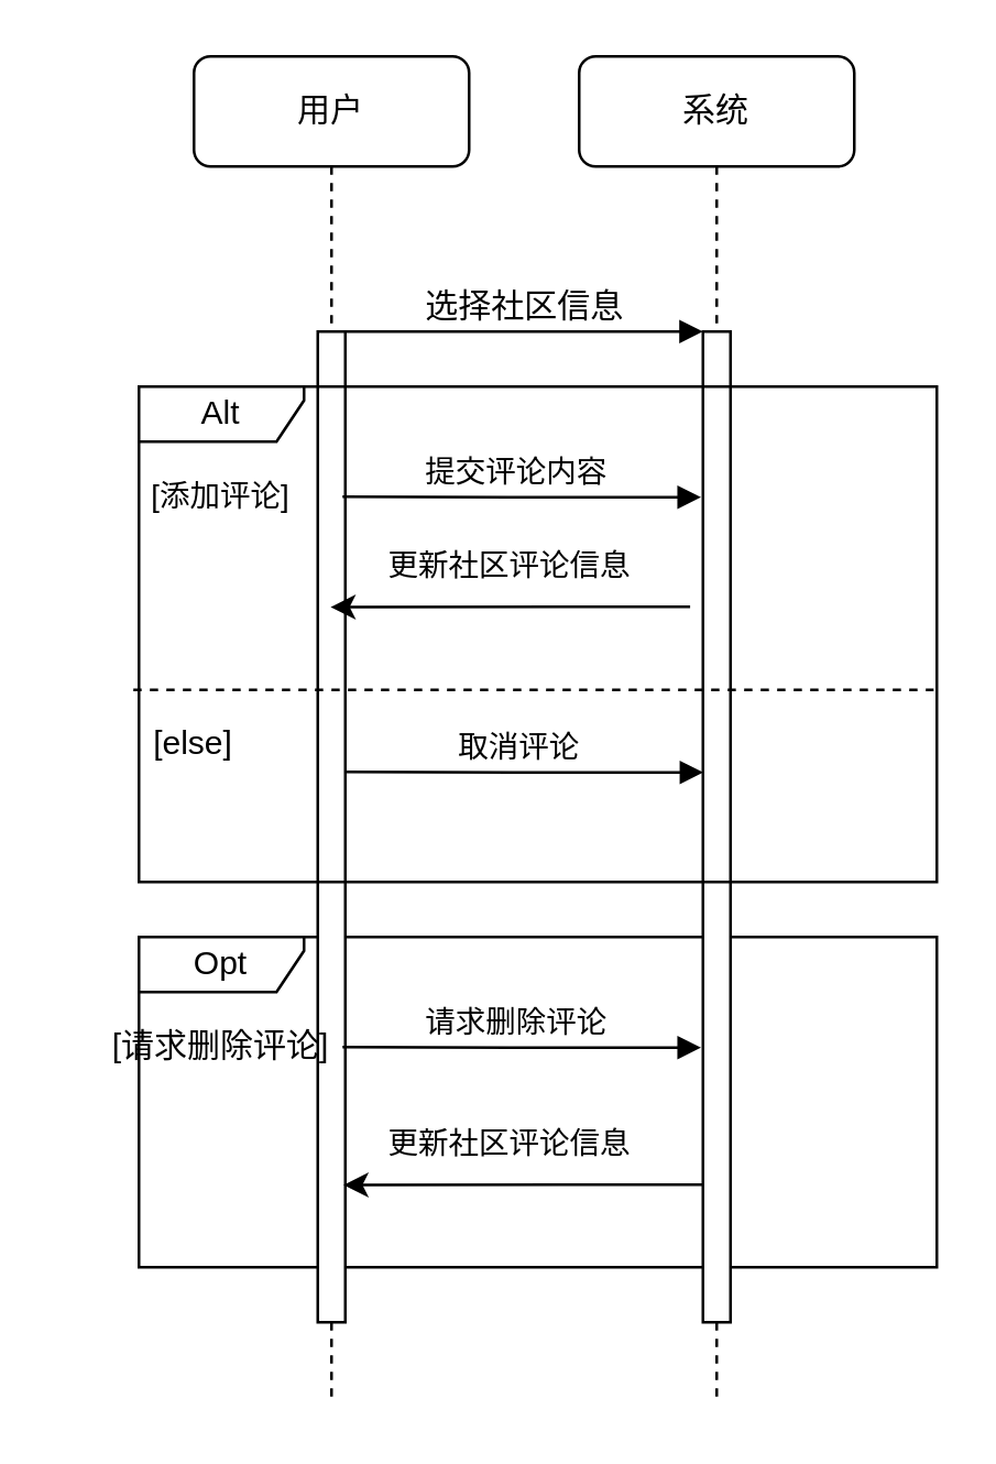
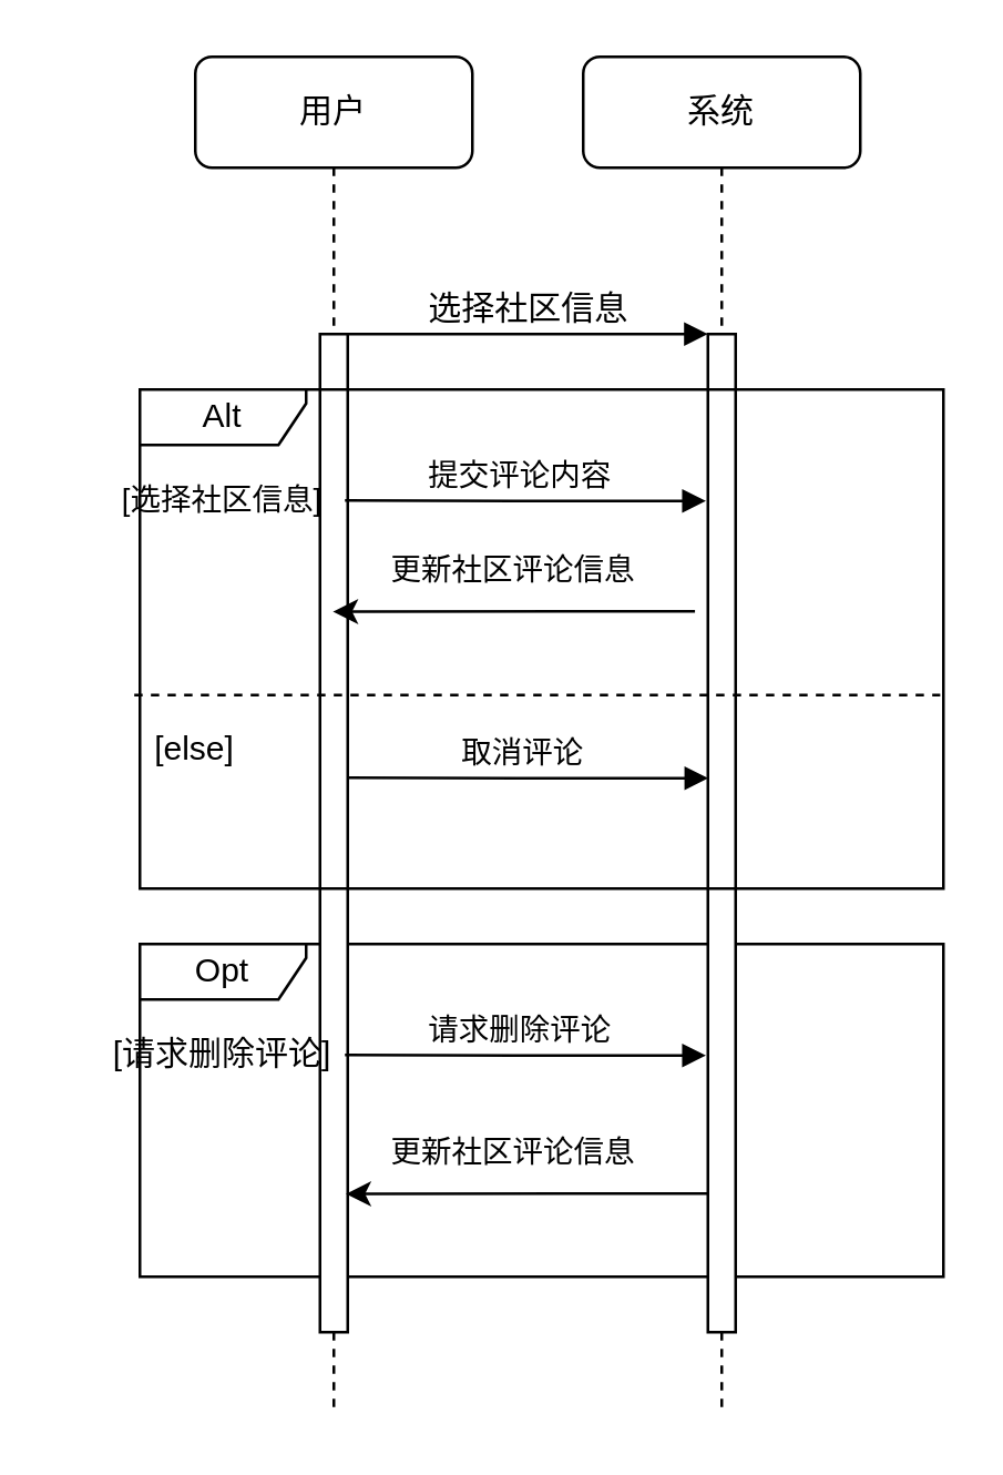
  <mxCell id="0" />
  <mxCell id="1" parent="0" />
  <mxCell id="2" value="Opt" style="shape=umlFrame;whiteSpace=wrap;html=1;width=60;height=20;" vertex="1" parent="1"><mxGeometry x="50" y="340" width="290" height="120" as="geometry" /></mxCell>
  <mxCell id="3" value="用户" style="shape=umlLifeline;perimeter=lifelinePerimeter;whiteSpace=wrap;html=1;container=1;collapsible=0;recursiveResize=0;outlineConnect=0;rounded=1;shadow=0;comic=0;labelBackgroundColor=none;strokeWidth=1;fontFamily=Verdana;fontSize=12;align=center;" parent="1" vertex="1"><mxGeometry x="70" y="20" width="100" height="490" as="geometry" /></mxCell>
  <mxCell id="4" value="" style="html=1;points=[];perimeter=orthogonalPerimeter;rounded=0;shadow=0;comic=0;labelBackgroundColor=none;strokeWidth=1;fontFamily=Verdana;fontSize=12;align=center;" parent="3" vertex="1"><mxGeometry x="45" y="100" width="10" height="360" as="geometry" /></mxCell>
  <mxCell id="5" value="选择社区信息" style="html=1;verticalAlign=bottom;endArrow=block;entryX=0;entryY=0;labelBackgroundColor=none;fontFamily=Verdana;fontSize=12;edgeStyle=elbowEdgeStyle;elbow=vertical;" parent="1" source="4" edge="1"><mxGeometry relative="1" as="geometry"><mxPoint x="190" y="130" as="sourcePoint" /><mxPoint x="255" y="120" as="targetPoint" /></mxGeometry></mxCell>
  <mxCell id="6" value="系统" style="shape=umlLifeline;perimeter=lifelinePerimeter;whiteSpace=wrap;html=1;container=1;collapsible=0;recursiveResize=0;outlineConnect=0;rounded=1;shadow=0;comic=0;labelBackgroundColor=none;strokeWidth=1;fontFamily=Verdana;fontSize=12;align=center;" vertex="1" parent="1"><mxGeometry x="210" y="20" width="100" height="490" as="geometry" /></mxCell>
  <mxCell id="7" value="" style="html=1;points=[];perimeter=orthogonalPerimeter;rounded=0;shadow=0;comic=0;labelBackgroundColor=none;strokeWidth=1;fontFamily=Verdana;fontSize=12;align=center;" vertex="1" parent="6"><mxGeometry x="45" y="100" width="10" height="360" as="geometry" /></mxCell>
  <mxCell id="8" value="Alt" style="shape=umlFrame;whiteSpace=wrap;html=1;width=60;height=20;" vertex="1" parent="1"><mxGeometry x="50" y="140" width="290" height="180" as="geometry" /></mxCell>
  <mxCell id="9" value="&lt;div&gt;[请求删除评论]&lt;/div&gt;" style="text;html=1;strokeColor=none;fillColor=none;align=center;verticalAlign=middle;whiteSpace=wrap;rounded=0;" vertex="1" parent="1"><mxGeometry x="30" y="370" width="100" height="20" as="geometry" /></mxCell>
  <mxCell id="10" value="提交评论内容" style="html=1;verticalAlign=bottom;endArrow=block;" edge="1" parent="1"><mxGeometry x="-0.035" width="80" relative="1" as="geometry"><mxPoint x="124" y="180" as="sourcePoint" /><mxPoint x="254.3" y="180.2" as="targetPoint" /><Array as="points"><mxPoint x="194.8" y="180.2" /></Array><mxPoint as="offset" /></mxGeometry></mxCell>
  <mxCell id="11" value="请求删除评论" style="html=1;verticalAlign=bottom;endArrow=block;" edge="1" parent="1"><mxGeometry x="-0.035" width="80" relative="1" as="geometry"><mxPoint x="124" y="380" as="sourcePoint" /><mxPoint x="254.3" y="380.2" as="targetPoint" /><Array as="points"><mxPoint x="194.8" y="380.2" /></Array><mxPoint as="offset" /></mxGeometry></mxCell>
- <mxCell id="12" value="&lt;div&gt;&lt;font style=&quot;font-size: 11px&quot;&gt;[添加评论]&lt;/font&gt;&lt;/div&gt;" style="text;html=1;strokeColor=none;fillColor=none;align=center;verticalAlign=middle;whiteSpace=wrap;rounded=0;" vertex="1" parent="1"><mxGeometry x="30" y="170" width="100" height="20" as="geometry" /></mxCell>
+ <mxCell id="12" value="&lt;div&gt;&lt;font style=&quot;font-size: 11px&quot;&gt;[选择社区信息]&lt;/font&gt;&lt;/div&gt;" style="text;html=1;strokeColor=none;fillColor=none;align=center;verticalAlign=middle;whiteSpace=wrap;rounded=0;" vertex="1" parent="1"><mxGeometry x="30" y="170" width="100" height="20" as="geometry" /></mxCell>
  <mxCell id="13" value="取消评论" style="html=1;verticalAlign=bottom;endArrow=block;" edge="1" parent="1"><mxGeometry x="-0.035" width="80" relative="1" as="geometry"><mxPoint x="124.85" y="280" as="sourcePoint" /><mxPoint x="255.15" y="280.2" as="targetPoint" /><Array as="points"><mxPoint x="195.65" y="280.2" /></Array><mxPoint as="offset" /></mxGeometry></mxCell>
  <mxCell id="14" value="" style="endArrow=none;dashed=1;html=1;entryX=0.996;entryY=0.612;entryDx=0;entryDy=0;entryPerimeter=0;exitX=-0.007;exitY=0.612;exitDx=0;exitDy=0;exitPerimeter=0;" edge="1" parent="1" source="8" target="8"><mxGeometry width="50" height="50" relative="1" as="geometry"><mxPoint x="210" y="310" as="sourcePoint" /><mxPoint x="260" y="260" as="targetPoint" /></mxGeometry></mxCell>
  <mxCell id="15" value="[else]" style="text;html=1;strokeColor=none;fillColor=none;align=center;verticalAlign=middle;whiteSpace=wrap;rounded=0;" vertex="1" parent="1"><mxGeometry x="20" y="260" width="100" height="20" as="geometry" /></mxCell>
  <mxCell id="16" value="&lt;font style=&quot;font-size: 11px&quot;&gt;更新社区评论信息&lt;/font&gt;" style="text;html=1;strokeColor=none;fillColor=none;align=center;verticalAlign=middle;whiteSpace=wrap;rounded=0;" vertex="1" parent="1"><mxGeometry x="135" y="400" width="100" height="30" as="geometry" /></mxCell>
  <mxCell id="17" value="" style="endArrow=classic;html=1;entryX=0.933;entryY=0.765;entryDx=0;entryDy=0;entryPerimeter=0;" edge="1" parent="1"><mxGeometry width="50" height="50" relative="1" as="geometry"><mxPoint x="255" y="430" as="sourcePoint" /><mxPoint x="124.33" y="430.1" as="targetPoint" /><Array as="points"><mxPoint x="221" y="430" /></Array></mxGeometry></mxCell>
  <mxCell id="18" value="&lt;font style=&quot;font-size: 11px&quot;&gt;更新社区评论信息&lt;/font&gt;" style="text;html=1;strokeColor=none;fillColor=none;align=center;verticalAlign=middle;whiteSpace=wrap;rounded=0;" vertex="1" parent="1"><mxGeometry x="135" y="190" width="100" height="30" as="geometry" /></mxCell>
  <mxCell id="19" value="" style="endArrow=classic;html=1;entryX=0.933;entryY=0.765;entryDx=0;entryDy=0;entryPerimeter=0;" edge="1" parent="1"><mxGeometry width="50" height="50" relative="1" as="geometry"><mxPoint x="250.33" y="220" as="sourcePoint" /><mxPoint x="119.66" y="220.1" as="targetPoint" /><Array as="points"><mxPoint x="216.33" y="220" /></Array></mxGeometry></mxCell>
